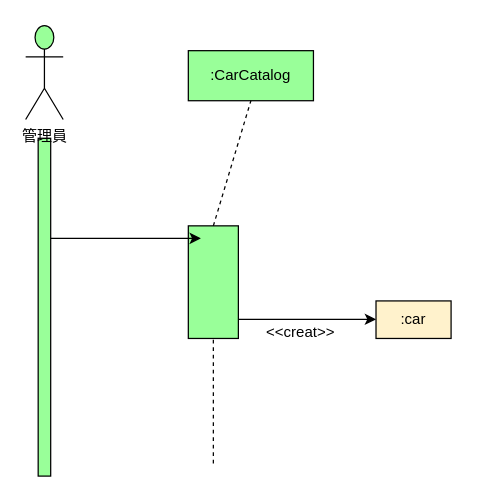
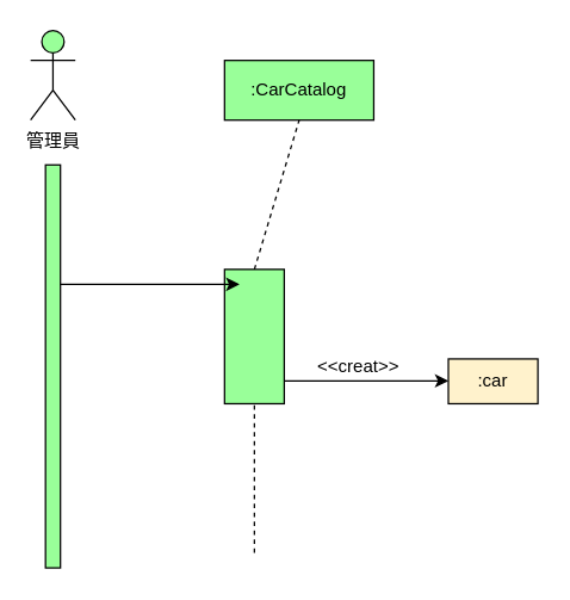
  <mxCell id="0" />
  <mxCell id="1" parent="0" />
  <mxCell id="2" value="" style="rounded=0;whiteSpace=wrap;html=1;fillColor=#99FF99;" vertex="1" parent="1"><mxGeometry x="30" y="110" width="10" height="270" as="geometry" /></mxCell>
- <mxCell id="3" value="管理員" style="shape=umlActor;verticalLabelPosition=bottom;verticalAlign=top;html=1;outlineConnect=0;fillColor=#99FF99;" vertex="1" parent="1"><mxGeometry x="20" y="20" width="30" height="75" as="geometry" /></mxCell>
+ <mxCell id="3" value="管理員" style="shape=umlActor;verticalLabelPosition=bottom;verticalAlign=top;html=1;outlineConnect=0;fillColor=#99FF99;" vertex="1" parent="1"><mxGeometry x="20" y="20" width="30" height="60" as="geometry" /></mxCell>
  <mxCell id="4" value="" style="rounded=0;whiteSpace=wrap;html=1;fillColor=#99FF99;" vertex="1" parent="1"><mxGeometry x="150" y="180" width="40" height="90" as="geometry" /></mxCell>
  <mxCell id="5" value="" style="endArrow=classic;html=1;rounded=0;" edge="1" parent="1"><mxGeometry width="50" height="50" relative="1" as="geometry"><mxPoint x="40" y="190" as="sourcePoint" /><mxPoint x="160" y="190" as="targetPoint" /></mxGeometry></mxCell>
  <mxCell id="6" value=":CarCatalog" style="rounded=0;whiteSpace=wrap;html=1;fillColor=#99FF99;" vertex="1" parent="1"><mxGeometry x="150" y="40" width="100" height="40" as="geometry" /></mxCell>
  <mxCell id="7" value="" style="endArrow=none;dashed=1;html=1;rounded=0;entryX=0.5;entryY=1;entryDx=0;entryDy=0;" edge="1" parent="1" target="6"><mxGeometry width="50" height="50" relative="1" as="geometry"><mxPoint x="170" y="180" as="sourcePoint" /><mxPoint x="220" y="130" as="targetPoint" /></mxGeometry></mxCell>
  <mxCell id="8" value="" style="endArrow=none;dashed=1;html=1;rounded=0;entryX=0.5;entryY=1;entryDx=0;entryDy=0;" edge="1" parent="1" target="4"><mxGeometry width="50" height="50" relative="1" as="geometry"><mxPoint x="170" y="370" as="sourcePoint" /><mxPoint x="200" y="300" as="targetPoint" /></mxGeometry></mxCell>
- <mxCell id="9" value="&amp;lt;&amp;lt;creat&amp;gt;&amp;gt;" style="text;strokeColor=none;align=center;fillColor=none;html=1;verticalAlign=middle;whiteSpace=wrap;rounded=0;" vertex="1" parent="1"><mxGeometry x="210" y="250" width="60" height="30" as="geometry" /></mxCell>
+ <mxCell id="9" value="&amp;lt;&amp;lt;creat&amp;gt;&amp;gt;" style="text;strokeColor=none;align=center;fillColor=none;html=1;verticalAlign=middle;whiteSpace=wrap;rounded=0;" vertex="1" parent="1"><mxGeometry x="210" y="230" width="60" height="30" as="geometry" /></mxCell>
  <mxCell id="10" value=":car" style="rounded=0;whiteSpace=wrap;html=1;fillColor=#fff2cc;" vertex="1" parent="1"><mxGeometry x="300" y="240" width="60" height="30" as="geometry" /></mxCell>
  <mxCell id="11" value="" style="endArrow=classic;html=1;rounded=0;" edge="1" parent="1"><mxGeometry width="50" height="50" relative="1" as="geometry"><mxPoint x="190" y="254.71" as="sourcePoint" /><mxPoint x="300" y="254.71" as="targetPoint" /></mxGeometry></mxCell>
